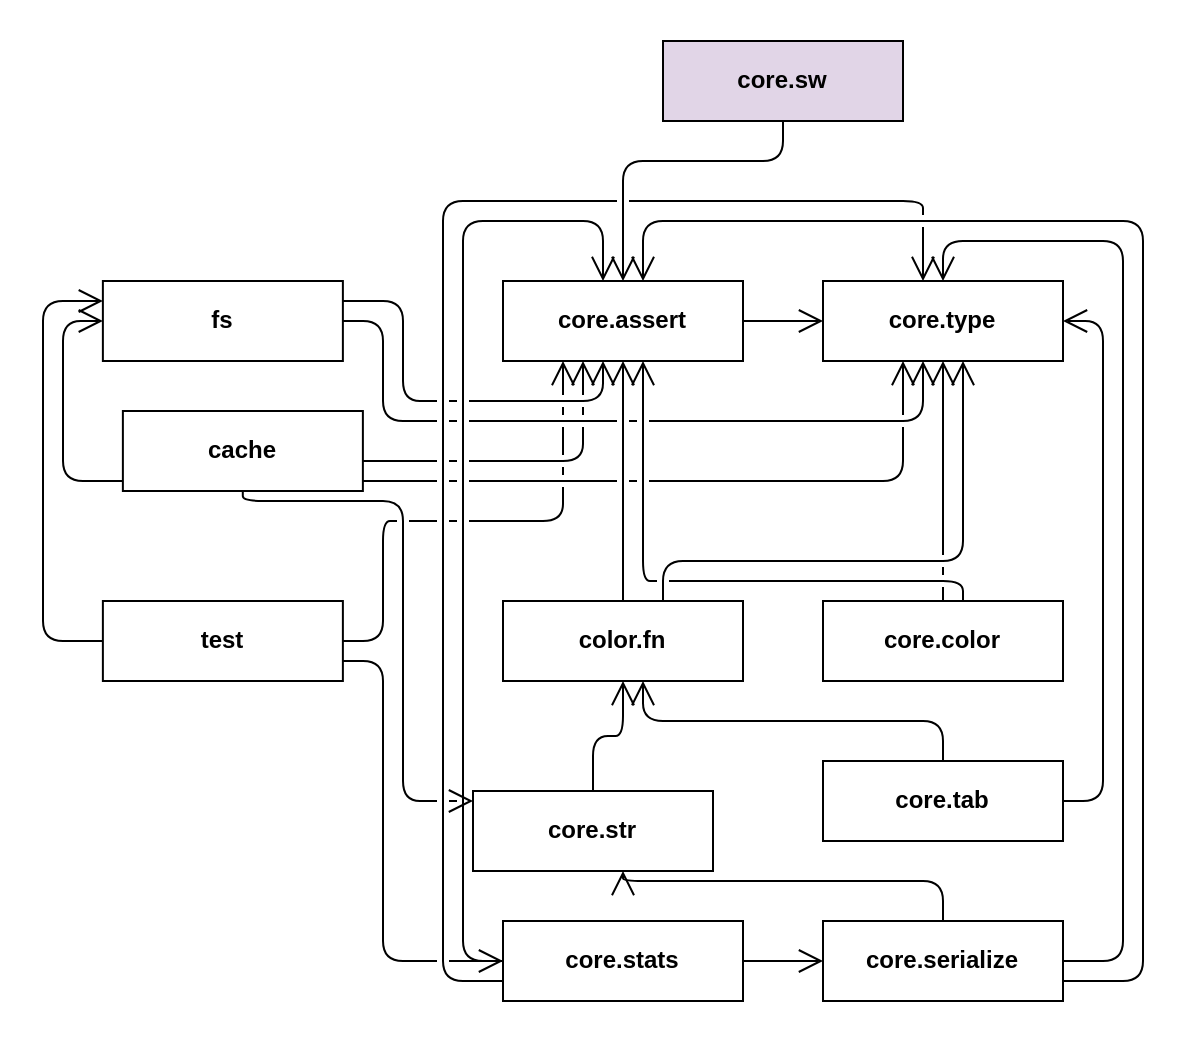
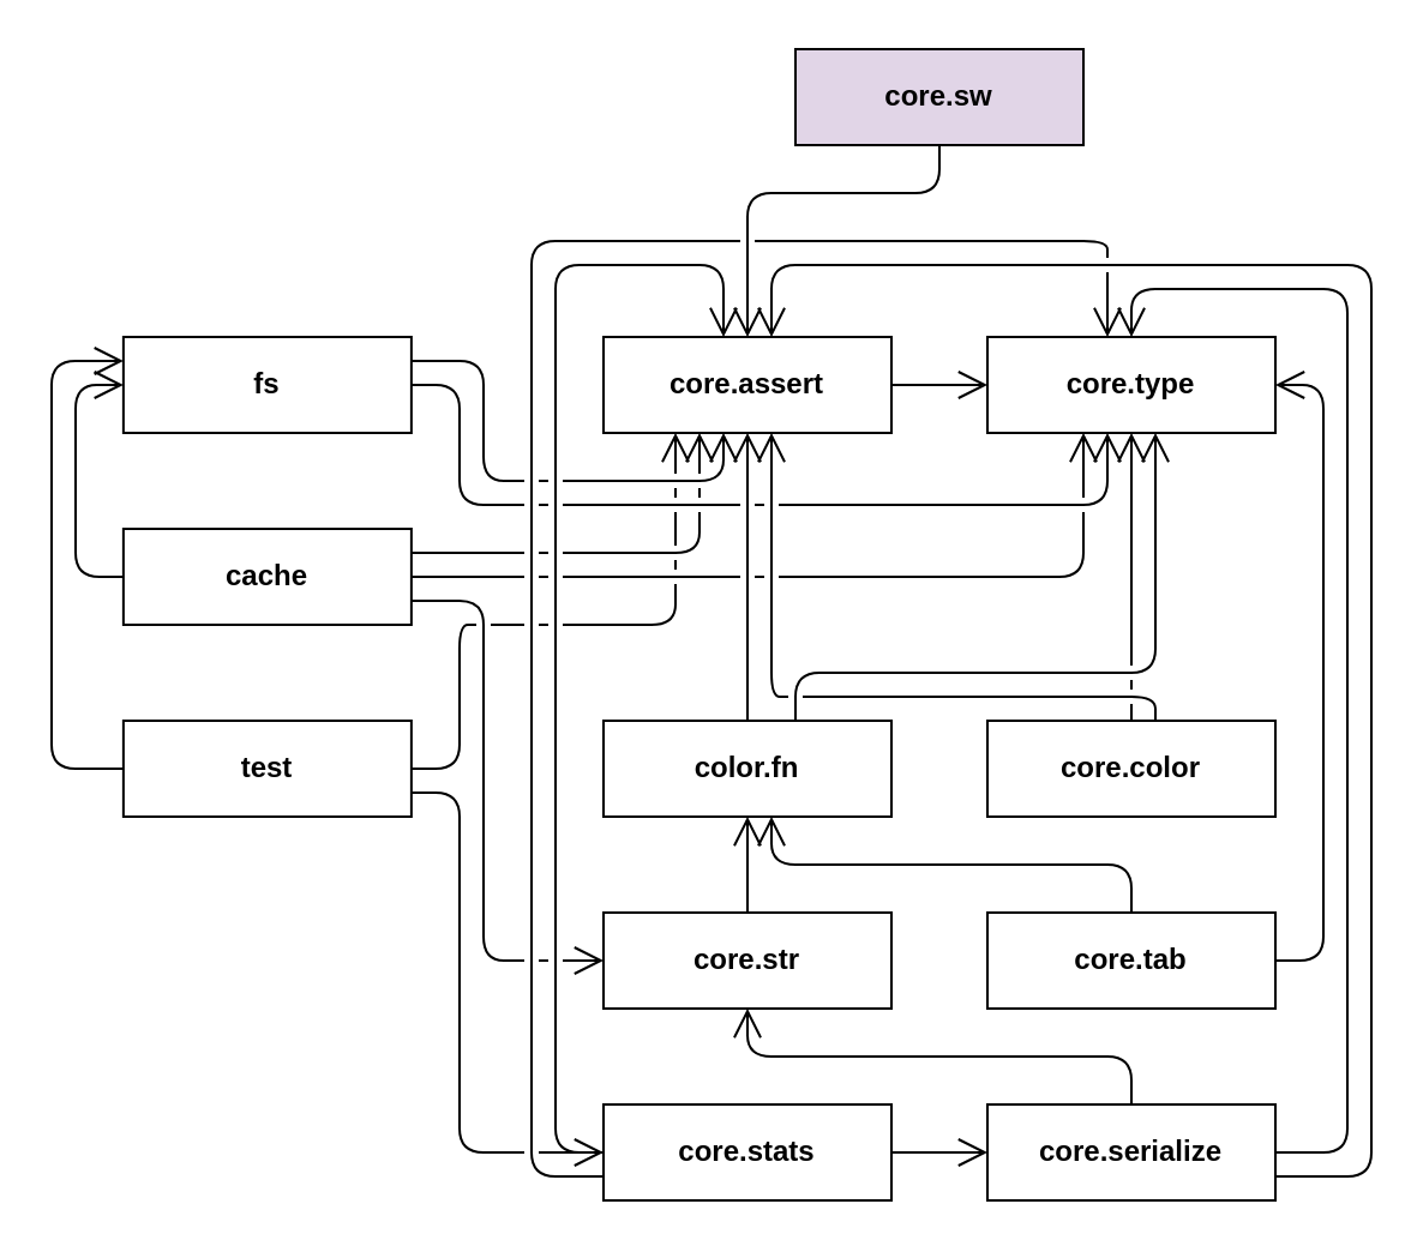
  <mxCell id="0" />
  <mxCell id="1" parent="0" />
  <mxCell id="2" value="color.fn" style="rounded=0;whiteSpace=wrap;html=1;fontStyle=1" vertex="1" parent="1"><mxGeometry y="300" width="120" height="40" as="geometry" x="251" /></mxCell>
  <mxCell id="3" value="&lt;div&gt;core.assert&lt;/div&gt;" style="rounded=0;whiteSpace=wrap;html=1;fontStyle=1" vertex="1" parent="1"><mxGeometry y="140" width="120" height="40" as="geometry" x="251" /></mxCell>
  <mxCell id="4" value="&lt;div&gt;core.type&lt;/div&gt;" style="rounded=0;whiteSpace=wrap;html=1;fontStyle=1" vertex="1" parent="1"><mxGeometry x="411" y="140" width="120" height="40" as="geometry" /></mxCell>
  <mxCell id="5" value="core.color" style="rounded=0;whiteSpace=wrap;html=1;fontStyle=1" vertex="1" parent="1"><mxGeometry x="411" y="300" width="120" height="40" as="geometry" /></mxCell>
  <mxCell id="6" value="&lt;div&gt;core.tab&lt;/div&gt;" style="rounded=0;whiteSpace=wrap;html=1;fontStyle=1" vertex="1" parent="1"><mxGeometry x="411" y="380" width="120" height="40" as="geometry" /></mxCell>
- <mxCell id="7" value="&lt;div&gt;core.str&lt;/div&gt;" style="rounded=0;whiteSpace=wrap;html=1;fontStyle=1" vertex="1" parent="1"><mxGeometry x="236" y="395" width="120" height="40" as="geometry" /></mxCell>
+ <mxCell id="7" value="&lt;div&gt;core.str&lt;/div&gt;" style="rounded=0;whiteSpace=wrap;html=1;fontStyle=1" vertex="1" parent="1"><mxGeometry y="380" width="120" height="40" as="geometry" x="251" /></mxCell>
  <mxCell id="8" value="&lt;div&gt;core.serialize&lt;/div&gt;" style="rounded=0;whiteSpace=wrap;html=1;fontStyle=1" vertex="1" parent="1"><mxGeometry x="411" y="460" width="120" height="40" as="geometry" /></mxCell>
  <mxCell id="9" value="&lt;div&gt;core.sw&lt;/div&gt;" style="rounded=0;whiteSpace=wrap;html=1;fontStyle=1;fillColor=#e1d5e7;" vertex="1" parent="1"><mxGeometry x="331" width="120" height="40" as="geometry" y="20" /></mxCell>
- <mxCell id="10" value="cache" style="rounded=0;whiteSpace=wrap;html=1;fontStyle=1" vertex="1" parent="1"><mxGeometry x="60.94" y="205" width="120" height="40" as="geometry" /></mxCell>
+ <mxCell id="10" value="cache" style="rounded=0;whiteSpace=wrap;html=1;fontStyle=1" vertex="1" parent="1"><mxGeometry x="50.94" y="220" width="120" height="40" as="geometry" /></mxCell>
  <mxCell id="11" value="fs" style="rounded=0;whiteSpace=wrap;html=1;fontStyle=1" vertex="1" parent="1"><mxGeometry x="50.94" y="140" width="120" height="40" as="geometry" /></mxCell>
  <mxCell id="12" value="&lt;div&gt;test&lt;/div&gt;" style="rounded=0;whiteSpace=wrap;html=1;fontStyle=1" vertex="1" parent="1"><mxGeometry x="50.94" y="300" width="120" height="40" as="geometry" /></mxCell>
  <mxCell id="13" value="&lt;div&gt;core.stats&lt;/div&gt;" style="rounded=0;whiteSpace=wrap;html=1;fontStyle=1" vertex="1" parent="1"><mxGeometry y="460" width="120" height="40" as="geometry" x="251" /></mxCell>
  <mxCell id="14" value="" style="endArrow=open;endFill=1;endSize=10;html=1;rounded=1;jumpStyle=gap;edgeStyle=orthogonalEdgeStyle;" edge="1" parent="1" source="3" target="4"><mxGeometry width="160" relative="1" as="geometry"><mxPoint x="-59" y="600" as="sourcePoint" /><mxPoint x="101" y="600" as="targetPoint" /></mxGeometry></mxCell>
  <mxCell id="15" value="" style="endArrow=open;endFill=1;endSize=10;html=1;rounded=1;jumpStyle=gap;edgeStyle=orthogonalEdgeStyle;" edge="1" parent="1" source="2" target="3"><mxGeometry width="160" relative="1" as="geometry"><mxPoint x="381" y="170" as="sourcePoint" /><mxPoint x="461" y="170" as="targetPoint" /><Array as="points"><mxPoint x="311" y="200" /><mxPoint x="311" y="200" /></Array></mxGeometry></mxCell>
  <mxCell id="16" value="" style="endArrow=open;endFill=1;endSize=10;html=1;rounded=1;jumpStyle=gap;edgeStyle=orthogonalEdgeStyle;" edge="1" parent="1" source="2" target="4"><mxGeometry width="160" relative="1" as="geometry"><mxPoint x="511" y="270" as="sourcePoint" /><mxPoint x="321" y="190" as="targetPoint" /><Array as="points"><mxPoint x="331" y="280" /><mxPoint x="481" y="280" /></Array></mxGeometry></mxCell>
  <mxCell id="17" value="" style="endArrow=open;endFill=1;endSize=10;html=1;rounded=1;jumpStyle=gap;edgeStyle=orthogonalEdgeStyle;" edge="1" parent="1" source="5" target="3"><mxGeometry width="160" relative="1" as="geometry"><mxPoint x="511" y="270" as="sourcePoint" /><mxPoint x="321" y="190" as="targetPoint" /><Array as="points"><mxPoint x="481" y="290" /><mxPoint x="321" y="290" /></Array></mxGeometry></mxCell>
  <mxCell id="18" value="" style="endArrow=open;endFill=1;endSize=10;html=1;rounded=1;jumpStyle=gap;edgeStyle=orthogonalEdgeStyle;" edge="1" parent="1" source="5" target="4"><mxGeometry width="160" relative="1" as="geometry"><mxPoint x="631" y="270" as="sourcePoint" /><mxPoint x="291" y="190" as="targetPoint" /><Array as="points"><mxPoint x="471" y="200" /><mxPoint x="471" y="200" /></Array></mxGeometry></mxCell>
  <mxCell id="19" value="" style="endArrow=open;endFill=1;endSize=10;html=1;rounded=1;jumpStyle=gap;edgeStyle=orthogonalEdgeStyle;" edge="1" parent="1" source="9" target="3"><mxGeometry width="160" relative="1" as="geometry"><mxPoint x="321" y="270" as="sourcePoint" /><mxPoint x="321" y="190" as="targetPoint" /><Array as="points"><mxPoint x="391" y="80" /><mxPoint x="311" y="80" /></Array></mxGeometry></mxCell>
  <mxCell id="20" value="" style="endArrow=open;endFill=1;endSize=10;html=1;rounded=1;jumpStyle=gap;edgeStyle=orthogonalEdgeStyle;" edge="1" parent="1" source="7" target="2"><mxGeometry width="160" relative="1" as="geometry"><mxPoint x="321" y="310" as="sourcePoint" /><mxPoint x="321" y="230" as="targetPoint" /><Array as="points" /></mxGeometry></mxCell>
  <mxCell id="21" value="" style="endArrow=open;endFill=1;endSize=10;html=1;rounded=1;jumpStyle=gap;edgeStyle=orthogonalEdgeStyle;" edge="1" parent="1" source="6" target="2"><mxGeometry width="160" relative="1" as="geometry"><mxPoint x="321" y="390" as="sourcePoint" /><mxPoint x="321" y="350" as="targetPoint" /><Array as="points"><mxPoint x="471" y="360" /><mxPoint x="321" y="360" /></Array></mxGeometry></mxCell>
  <mxCell id="22" value="" style="endArrow=open;endFill=1;endSize=10;html=1;rounded=1;jumpStyle=gap;edgeStyle=orthogonalEdgeStyle;" edge="1" parent="1" source="6" target="4"><mxGeometry width="160" relative="1" as="geometry"><mxPoint x="481" y="350" as="sourcePoint" /><mxPoint x="331" y="310" as="targetPoint" /><Array as="points"><mxPoint x="551" y="400" /><mxPoint x="551" y="160" /></Array></mxGeometry></mxCell>
  <mxCell id="23" value="" style="endArrow=open;endFill=1;endSize=10;html=1;rounded=1;jumpStyle=gap;edgeStyle=orthogonalEdgeStyle;" edge="1" parent="1" source="8" target="7"><mxGeometry width="160" relative="1" as="geometry"><mxPoint x="470.97" y="460" as="sourcePoint" /><mxPoint x="320.97" y="420" as="targetPoint" /><Array as="points"><mxPoint x="471" y="440" /><mxPoint x="311" y="440" /></Array></mxGeometry></mxCell>
  <mxCell id="24" value="" style="endArrow=open;endFill=1;endSize=10;html=1;rounded=1;jumpStyle=gap;edgeStyle=orthogonalEdgeStyle;" edge="1" parent="1" source="8" target="3"><mxGeometry width="160" relative="1" as="geometry"><mxPoint x="481" y="430" as="sourcePoint" /><mxPoint x="491" y="230" as="targetPoint" /><Array as="points"><mxPoint x="571" y="490" /><mxPoint x="571" y="110" /><mxPoint x="321" y="110" /></Array></mxGeometry></mxCell>
  <mxCell id="25" value="" style="endArrow=open;endFill=1;endSize=10;html=1;rounded=1;jumpStyle=gap;edgeStyle=orthogonalEdgeStyle;" edge="1" parent="1" source="8" target="4"><mxGeometry width="160" relative="1" as="geometry"><mxPoint x="531" y="430" as="sourcePoint" /><mxPoint x="311" y="120" as="targetPoint" /><Array as="points"><mxPoint x="561" y="480" /><mxPoint x="561" y="120" /><mxPoint x="471" y="120" /></Array></mxGeometry></mxCell>
  <mxCell id="26" value="" style="endArrow=open;endFill=1;endSize=10;html=1;rounded=1;jumpStyle=gap;edgeStyle=orthogonalEdgeStyle;" edge="1" parent="1" source="13" target="8"><mxGeometry width="160" relative="1" as="geometry"><mxPoint x="481" y="470" as="sourcePoint" /><mxPoint x="331" y="430" as="targetPoint" /><Array as="points"><mxPoint x="401" y="480" /><mxPoint x="401" y="480" /></Array></mxGeometry></mxCell>
  <mxCell id="27" value="" style="endArrow=open;endFill=1;endSize=10;html=1;rounded=1;jumpStyle=gap;edgeStyle=orthogonalEdgeStyle;" edge="1" parent="1" source="13" target="4"><mxGeometry width="160" relative="1" as="geometry"><mxPoint x="381" y="450" as="sourcePoint" /><mxPoint x="321" y="220" as="targetPoint" /><Array as="points"><mxPoint x="221" y="490" /><mxPoint x="221" y="100" /><mxPoint x="461" y="100" /></Array></mxGeometry></mxCell>
  <mxCell id="28" value="" style="endArrow=open;endFill=1;endSize=10;html=1;rounded=1;jumpStyle=gap;edgeStyle=orthogonalEdgeStyle;" edge="1" parent="1" source="13" target="3"><mxGeometry width="160" relative="1" as="geometry"><mxPoint x="261" y="450" as="sourcePoint" /><mxPoint x="471" y="150" as="targetPoint" /><Array as="points"><mxPoint x="231" y="480" /><mxPoint x="231" y="110" /><mxPoint x="301" y="110" /></Array></mxGeometry></mxCell>
  <mxCell id="29" value="" style="endArrow=open;endFill=1;endSize=10;html=1;rounded=1;jumpStyle=gap;edgeStyle=orthogonalEdgeStyle;" edge="1" parent="1" source="10" target="11"><mxGeometry width="160" relative="1" as="geometry"><mxPoint x="400.94" y="70" as="sourcePoint" /><mxPoint x="330.94" y="150" as="targetPoint" /><Array as="points"><mxPoint x="30.97" y="240" /><mxPoint x="30.97" y="160" /></Array></mxGeometry></mxCell>
  <mxCell id="30" value="" style="endArrow=open;endFill=1;endSize=10;html=1;rounded=1;jumpStyle=gap;edgeStyle=orthogonalEdgeStyle;" edge="1" parent="1" source="12" target="11"><mxGeometry width="160" relative="1" as="geometry"><mxPoint x="60.94" y="250" as="sourcePoint" /><mxPoint x="60.94" y="170" as="targetPoint" /><Array as="points"><mxPoint x="20.97" y="320" /><mxPoint x="20.97" y="150" /></Array></mxGeometry></mxCell>
  <mxCell id="31" value="" style="endArrow=open;endFill=1;endSize=10;html=1;rounded=1;jumpStyle=gap;edgeStyle=orthogonalEdgeStyle;" edge="1" parent="1" source="11" target="3"><mxGeometry width="160" relative="1" as="geometry"><mxPoint x="401" y="70" as="sourcePoint" /><mxPoint x="321" y="150" as="targetPoint" /><Array as="points"><mxPoint x="201" y="150" /><mxPoint x="201" y="200" /><mxPoint x="301" y="200" /></Array></mxGeometry></mxCell>
  <mxCell id="32" value="" style="endArrow=open;endFill=1;endSize=10;html=1;rounded=1;jumpStyle=gap;edgeStyle=orthogonalEdgeStyle;" edge="1" parent="1" source="11" target="4"><mxGeometry width="160" relative="1" as="geometry"><mxPoint x="130.97" y="170" as="sourcePoint" /><mxPoint x="300.97" y="200" as="targetPoint" /><Array as="points"><mxPoint x="191" y="160" /><mxPoint x="191" y="210" /><mxPoint x="461" y="210" /></Array></mxGeometry></mxCell>
  <mxCell id="33" value="" style="endArrow=open;endFill=1;endSize=10;html=1;rounded=1;jumpStyle=gap;edgeStyle=orthogonalEdgeStyle;" edge="1" parent="1" source="10" target="3"><mxGeometry width="160" relative="1" as="geometry"><mxPoint x="21" y="250" as="sourcePoint" /><mxPoint x="21" y="180" as="targetPoint" /><Array as="points"><mxPoint x="291" y="230" /></Array></mxGeometry></mxCell>
  <mxCell id="34" value="" style="endArrow=open;endFill=1;endSize=10;html=1;rounded=1;jumpStyle=gap;edgeStyle=orthogonalEdgeStyle;" edge="1" parent="1" source="10" target="4"><mxGeometry width="160" relative="1" as="geometry"><mxPoint x="141" y="250" as="sourcePoint" /><mxPoint x="301" y="190" as="targetPoint" /><Array as="points"><mxPoint x="451" y="240" /></Array></mxGeometry></mxCell>
  <mxCell id="35" value="" style="endArrow=open;endFill=1;endSize=10;html=1;rounded=1;jumpStyle=gap;edgeStyle=orthogonalEdgeStyle;" edge="1" parent="1" source="10" target="7"><mxGeometry width="160" relative="1" as="geometry"><mxPoint x="141" y="250" as="sourcePoint" /><mxPoint x="461" y="190" as="targetPoint" /><Array as="points"><mxPoint x="201" y="250" /><mxPoint x="201" y="400" /></Array></mxGeometry></mxCell>
  <mxCell id="36" value="" style="endArrow=open;endFill=1;endSize=10;html=1;rounded=1;jumpStyle=gap;edgeStyle=orthogonalEdgeStyle;" edge="1" parent="1" source="12" target="13"><mxGeometry width="160" relative="1" as="geometry"><mxPoint x="141" y="260" as="sourcePoint" /><mxPoint x="261" y="410" as="targetPoint" /><Array as="points"><mxPoint x="191" y="330" /><mxPoint x="191" y="480" /></Array></mxGeometry></mxCell>
  <mxCell id="37" value="" style="endArrow=open;endFill=1;endSize=10;html=1;rounded=1;jumpStyle=gap;edgeStyle=orthogonalEdgeStyle;" edge="1" parent="1" source="12" target="3"><mxGeometry width="160" relative="1" as="geometry"><mxPoint x="141" y="340" as="sourcePoint" /><mxPoint x="311" y="230" as="targetPoint" /><Array as="points"><mxPoint x="191" y="320" /><mxPoint x="191" y="260" /><mxPoint x="281" y="260" /></Array></mxGeometry></mxCell>
